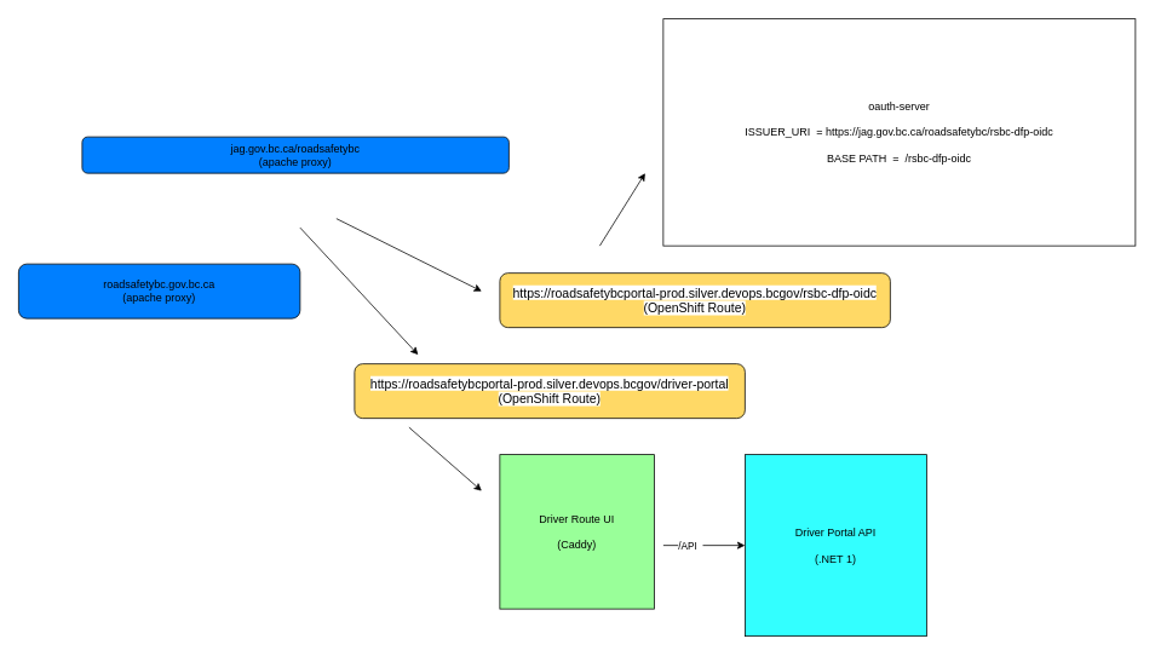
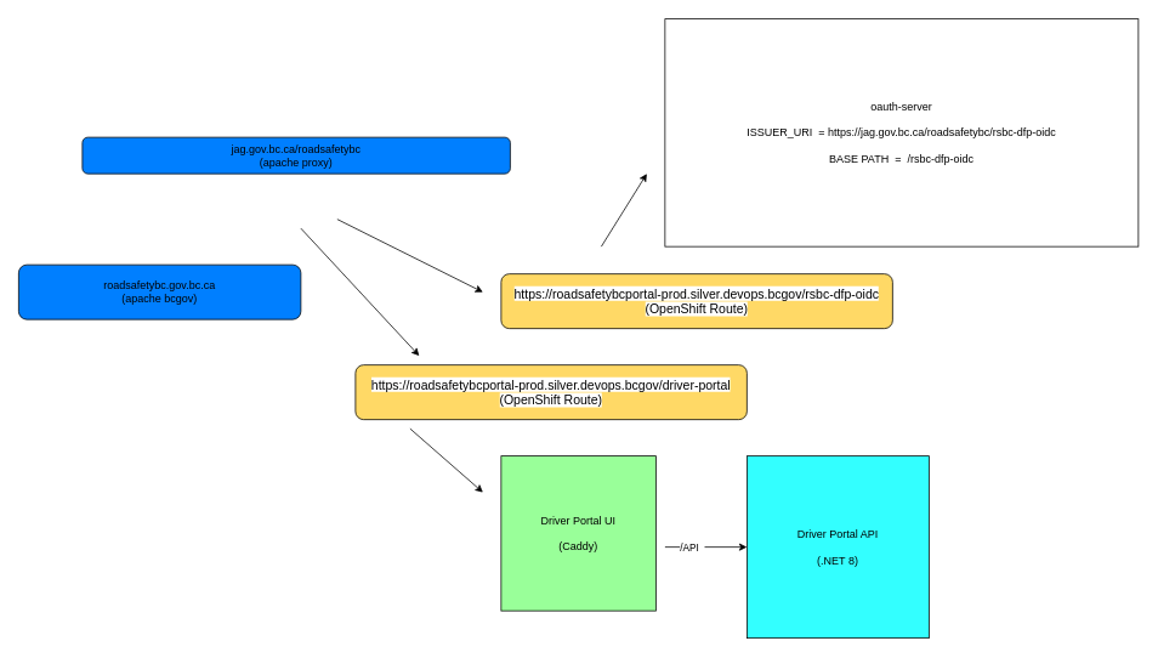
  <mxCell id="0" />
  <mxCell id="1" parent="0" />
  <mxCell id="2" value="jag.gov.bc.ca/roadsafetybc&lt;br&gt;(apache proxy)" style="rounded=1;whiteSpace=wrap;html=1;fillColor=#007FFF;" parent="1" vertex="1"><mxGeometry x="90" y="150" width="470" height="40" as="geometry" /></mxCell>
  <mxCell id="3" value="&lt;span style=&quot;font-family: RedHatText, Overpass, overpass, helvetica, arial, sans-serif; font-size: 14px; text-align: left; white-space: pre; background-color: rgb(255, 255, 255);&quot;&gt;https://roadsafetybcportal-prod.silver.devops.bcgov/driver-portal&lt;/span&gt;&lt;div&gt;&lt;span style=&quot;font-family: RedHatText, Overpass, overpass, helvetica, arial, sans-serif; font-size: 14px; text-align: left; white-space: pre; background-color: rgb(255, 255, 255);&quot;&gt;(OpenShift Route)&lt;/span&gt;&lt;/div&gt;" style="rounded=1;whiteSpace=wrap;html=1;fillColor=#FFD966;" parent="1" vertex="1"><mxGeometry x="390" y="400" width="430" height="60" as="geometry" /></mxCell>
- <mxCell id="4" value="Driver Route UI&lt;div&gt;&lt;br&gt;&lt;/div&gt;&lt;div&gt;(Caddy)&lt;/div&gt;" style="whiteSpace=wrap;html=1;aspect=fixed;fillColor=#99FF99;" parent="1" vertex="1"><mxGeometry x="550" y="500" width="170" height="170" as="geometry" /></mxCell>
- <mxCell id="5" value="Driver Portal API&lt;div&gt;&lt;br&gt;&lt;/div&gt;&lt;div&gt;(.NET 1)&lt;/div&gt;" style="whiteSpace=wrap;html=1;aspect=fixed;fillColor=#33FFFF;" parent="1" vertex="1"><mxGeometry x="820" y="500" width="200" height="200" as="geometry" /></mxCell>
+ <mxCell id="4" value="Driver Portal UI&lt;div&gt;&lt;br&gt;&lt;/div&gt;&lt;div&gt;(Caddy)&lt;/div&gt;" style="whiteSpace=wrap;html=1;aspect=fixed;fillColor=#99FF99;" parent="1" vertex="1"><mxGeometry x="550" y="500" width="170" height="170" as="geometry" /></mxCell>
+ <mxCell id="5" value="Driver Portal API&lt;div&gt;&lt;br&gt;&lt;/div&gt;&lt;div&gt;(.NET 8)&lt;/div&gt;" style="whiteSpace=wrap;html=1;aspect=fixed;fillColor=#33FFFF;" parent="1" vertex="1"><mxGeometry x="820" y="500" width="200" height="200" as="geometry" /></mxCell>
  <mxCell id="6" value="" style="endArrow=classic;html=1;rounded=0;" parent="1" edge="1"><mxGeometry width="50" height="50" relative="1" as="geometry"><mxPoint x="450" y="470" as="sourcePoint" /><mxPoint x="530" y="540" as="targetPoint" /></mxGeometry></mxCell>
  <mxCell id="7" value="" style="endArrow=classic;html=1;rounded=0;" parent="1" target="5" edge="1"><mxGeometry width="50" height="50" relative="1" as="geometry"><mxPoint x="730" y="600" as="sourcePoint" /><mxPoint x="810" y="670" as="targetPoint" /></mxGeometry></mxCell>
  <mxCell id="8" value="/API&amp;nbsp;&amp;nbsp;" style="edgeLabel;html=1;align=center;verticalAlign=middle;resizable=0;points=[];" parent="7" vertex="1" connectable="0"><mxGeometry x="-0.356" relative="1" as="geometry"><mxPoint as="offset" /></mxGeometry></mxCell>
  <mxCell id="9" value="&lt;span style=&quot;font-family: RedHatText, Overpass, overpass, helvetica, arial, sans-serif; font-size: 14px; text-align: left; white-space: pre; background-color: rgb(255, 255, 255);&quot;&gt;https://roadsafetybcportal-prod.silver.devops.bcgov/rsbc-dfp-oidc&lt;/span&gt;&lt;div&gt;&lt;span style=&quot;font-family: RedHatText, Overpass, overpass, helvetica, arial, sans-serif; font-size: 14px; text-align: left; white-space: pre; background-color: rgb(255, 255, 255);&quot;&gt;(OpenShift Route)&lt;/span&gt;&lt;/div&gt;" style="rounded=1;whiteSpace=wrap;html=1;fillColor=#FFD966;" parent="1" vertex="1"><mxGeometry x="550" y="300" width="430" height="60" as="geometry" /></mxCell>
  <mxCell id="10" value="" style="endArrow=classic;html=1;rounded=0;" parent="1" edge="1"><mxGeometry width="50" height="50" relative="1" as="geometry"><mxPoint x="370" y="240" as="sourcePoint" /><mxPoint x="530" y="320" as="targetPoint" /></mxGeometry></mxCell>
  <mxCell id="11" value="" style="endArrow=classic;html=1;rounded=0;" parent="1" edge="1"><mxGeometry width="50" height="50" relative="1" as="geometry"><mxPoint x="330" y="250" as="sourcePoint" /><mxPoint x="460" y="390" as="targetPoint" /></mxGeometry></mxCell>
  <mxCell id="12" value="" style="endArrow=classic;html=1;rounded=0;" parent="1" edge="1"><mxGeometry width="50" height="50" relative="1" as="geometry"><mxPoint x="660" y="270" as="sourcePoint" /><mxPoint x="710" y="190" as="targetPoint" /></mxGeometry></mxCell>
  <mxCell id="13" value="oauth-server&lt;div&gt;&lt;br&gt;&lt;/div&gt;&lt;div&gt;ISSUER_URI&amp;nbsp; =&amp;nbsp;&lt;span style=&quot;background-color: transparent; font-family: var(--pf-c-code-block__code--FontFamily, inherit); font-size: var(--pf-c-code-block__pre--FontSize); text-align: left;&quot;&gt;https://jag.gov.bc.ca/roadsafetybc/rsbc-dfp-oidc&lt;/span&gt;&lt;/div&gt;&lt;div&gt;&lt;span style=&quot;background-color: transparent; font-family: var(--pf-c-code-block__code--FontFamily, inherit); font-size: var(--pf-c-code-block__pre--FontSize); text-align: left;&quot;&gt;&lt;br&gt;&lt;/span&gt;&lt;/div&gt;&lt;div&gt;&lt;span style=&quot;background-color: transparent; font-family: var(--pf-c-code-block__code--FontFamily, inherit); font-size: var(--pf-c-code-block__pre--FontSize); text-align: left;&quot;&gt;BASE PATH&amp;nbsp; =&amp;nbsp;&amp;nbsp;&lt;/span&gt;&lt;span style=&quot;background-color: transparent; font-family: var(--pf-c-code-block__code--FontFamily, inherit); font-size: var(--pf-c-code-block__pre--FontSize); text-align: left;&quot;&gt;/rsbc-dfp-oidc&lt;/span&gt;&lt;span style=&quot;background-color: transparent; font-family: var(--pf-c-code-block__code--FontFamily, inherit); font-size: var(--pf-c-code-block__pre--FontSize); text-align: left;&quot;&gt;&lt;br&gt;&lt;/span&gt;&lt;/div&gt;" style="rounded=0;whiteSpace=wrap;html=1;" parent="1" vertex="1"><mxGeometry x="730" y="20" width="520" height="250" as="geometry" /></mxCell>
- <mxCell id="14" value="roadsafetybc.gov.bc.ca&lt;br&gt;(apache proxy)" style="rounded=1;whiteSpace=wrap;html=1;fillColor=#007FFF;" parent="1" vertex="1"><mxGeometry x="20" y="290" width="310" height="60" as="geometry" /></mxCell>
+ <mxCell id="14" value="roadsafetybc.gov.bc.ca&lt;br&gt;(apache bcgov)" style="rounded=1;whiteSpace=wrap;html=1;fillColor=#007FFF;" parent="1" vertex="1"><mxGeometry x="20" y="290" width="310" height="60" as="geometry" /></mxCell>
